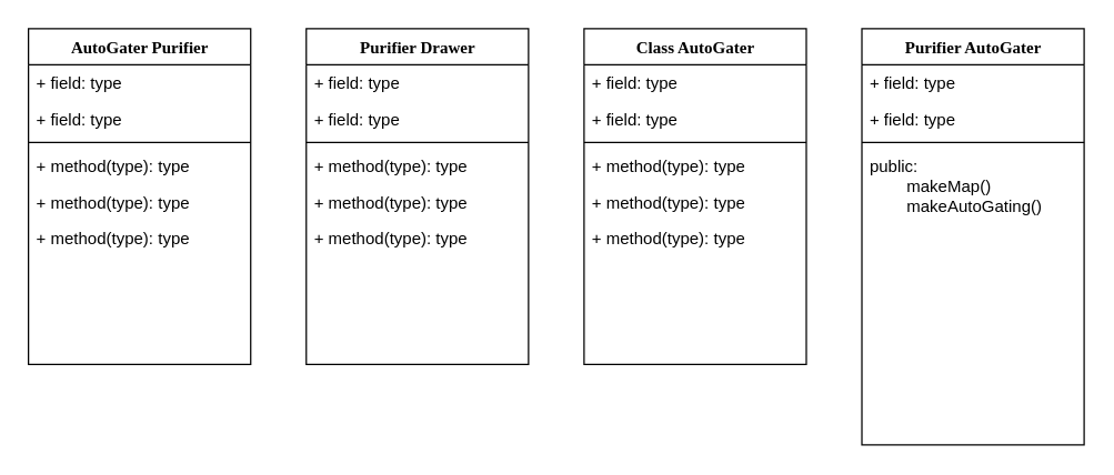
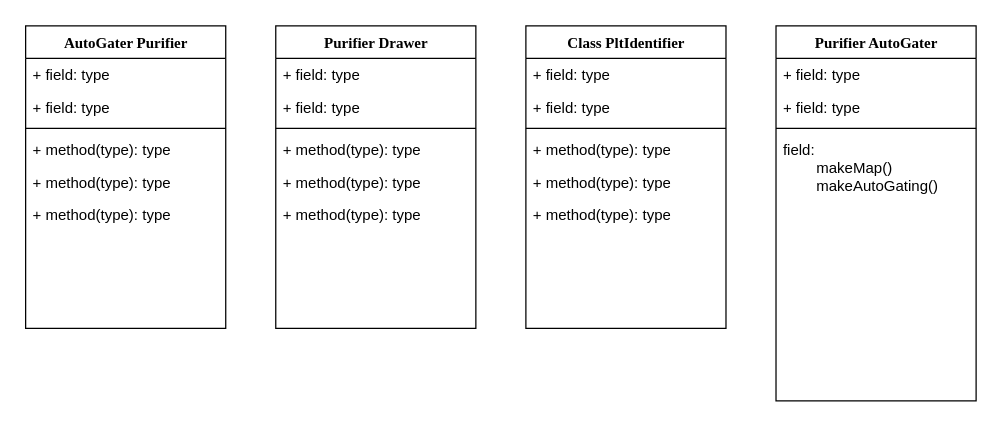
  <mxCell id="0" />
  <mxCell id="1" parent="0" />
  <mxCell id="2" value="AutoGater Purifier" style="swimlane;html=1;fontStyle=1;align=center;verticalAlign=top;childLayout=stackLayout;horizontal=1;startSize=26;horizontalStack=0;resizeParent=1;resizeLast=0;collapsible=1;marginBottom=0;swimlaneFillColor=#ffffff;rounded=0;shadow=0;comic=0;labelBackgroundColor=none;strokeWidth=1;fillColor=none;fontFamily=Verdana;fontSize=12" parent="1" vertex="1"><mxGeometry x="20" y="20" width="160" height="242" as="geometry" /></mxCell>
  <mxCell id="3" value="+ field: type" style="text;html=1;strokeColor=none;fillColor=none;align=left;verticalAlign=top;spacingLeft=4;spacingRight=4;whiteSpace=wrap;overflow=hidden;rotatable=0;points=[[0,0.5],[1,0.5]];portConstraint=eastwest;" parent="2" vertex="1"><mxGeometry y="26" width="160" height="26" as="geometry" /></mxCell>
  <mxCell id="4" value="+ field: type" style="text;html=1;strokeColor=none;fillColor=none;align=left;verticalAlign=top;spacingLeft=4;spacingRight=4;whiteSpace=wrap;overflow=hidden;rotatable=0;points=[[0,0.5],[1,0.5]];portConstraint=eastwest;" parent="2" vertex="1"><mxGeometry y="52" width="160" height="26" as="geometry" /></mxCell>
  <mxCell id="5" value="" style="line;html=1;strokeWidth=1;fillColor=none;align=left;verticalAlign=middle;spacingTop=-1;spacingLeft=3;spacingRight=3;rotatable=0;labelPosition=right;points=[];portConstraint=eastwest;" parent="2" vertex="1"><mxGeometry y="78" width="160" height="8" as="geometry" /></mxCell>
  <mxCell id="6" value="+ method(type): type" style="text;html=1;strokeColor=none;fillColor=none;align=left;verticalAlign=top;spacingLeft=4;spacingRight=4;whiteSpace=wrap;overflow=hidden;rotatable=0;points=[[0,0.5],[1,0.5]];portConstraint=eastwest;" parent="2" vertex="1"><mxGeometry y="86" width="160" height="26" as="geometry" /></mxCell>
  <mxCell id="7" value="+ method(type): type" style="text;html=1;strokeColor=none;fillColor=none;align=left;verticalAlign=top;spacingLeft=4;spacingRight=4;whiteSpace=wrap;overflow=hidden;rotatable=0;points=[[0,0.5],[1,0.5]];portConstraint=eastwest;" parent="2" vertex="1"><mxGeometry y="112" width="160" height="26" as="geometry" /></mxCell>
  <mxCell id="8" value="+ method(type): type" style="text;html=1;strokeColor=none;fillColor=none;align=left;verticalAlign=top;spacingLeft=4;spacingRight=4;whiteSpace=wrap;overflow=hidden;rotatable=0;points=[[0,0.5],[1,0.5]];portConstraint=eastwest;" vertex="1" parent="2"><mxGeometry y="138" width="160" height="26" as="geometry" /></mxCell>
  <mxCell id="9" value="Purifier Drawer" style="swimlane;html=1;fontStyle=1;align=center;verticalAlign=top;childLayout=stackLayout;horizontal=1;startSize=26;horizontalStack=0;resizeParent=1;resizeLast=0;collapsible=1;marginBottom=0;swimlaneFillColor=#ffffff;rounded=0;shadow=0;comic=0;labelBackgroundColor=none;strokeWidth=1;fillColor=none;fontFamily=Verdana;fontSize=12" vertex="1" parent="1"><mxGeometry x="220" y="20" width="160" height="242" as="geometry" /></mxCell>
  <mxCell id="10" value="+ field: type" style="text;html=1;strokeColor=none;fillColor=none;align=left;verticalAlign=top;spacingLeft=4;spacingRight=4;whiteSpace=wrap;overflow=hidden;rotatable=0;points=[[0,0.5],[1,0.5]];portConstraint=eastwest;" vertex="1" parent="9"><mxGeometry y="26" width="160" height="26" as="geometry" /></mxCell>
  <mxCell id="11" value="+ field: type" style="text;html=1;strokeColor=none;fillColor=none;align=left;verticalAlign=top;spacingLeft=4;spacingRight=4;whiteSpace=wrap;overflow=hidden;rotatable=0;points=[[0,0.5],[1,0.5]];portConstraint=eastwest;" vertex="1" parent="9"><mxGeometry y="52" width="160" height="26" as="geometry" /></mxCell>
  <mxCell id="12" value="" style="line;html=1;strokeWidth=1;fillColor=none;align=left;verticalAlign=middle;spacingTop=-1;spacingLeft=3;spacingRight=3;rotatable=0;labelPosition=right;points=[];portConstraint=eastwest;" vertex="1" parent="9"><mxGeometry y="78" width="160" height="8" as="geometry" /></mxCell>
  <mxCell id="13" value="+ method(type): type" style="text;html=1;strokeColor=none;fillColor=none;align=left;verticalAlign=top;spacingLeft=4;spacingRight=4;whiteSpace=wrap;overflow=hidden;rotatable=0;points=[[0,0.5],[1,0.5]];portConstraint=eastwest;" vertex="1" parent="9"><mxGeometry y="86" width="160" height="26" as="geometry" /></mxCell>
  <mxCell id="14" value="+ method(type): type" style="text;html=1;strokeColor=none;fillColor=none;align=left;verticalAlign=top;spacingLeft=4;spacingRight=4;whiteSpace=wrap;overflow=hidden;rotatable=0;points=[[0,0.5],[1,0.5]];portConstraint=eastwest;" vertex="1" parent="9"><mxGeometry y="112" width="160" height="26" as="geometry" /></mxCell>
  <mxCell id="15" value="+ method(type): type" style="text;html=1;strokeColor=none;fillColor=none;align=left;verticalAlign=top;spacingLeft=4;spacingRight=4;whiteSpace=wrap;overflow=hidden;rotatable=0;points=[[0,0.5],[1,0.5]];portConstraint=eastwest;" vertex="1" parent="9"><mxGeometry y="138" width="160" height="26" as="geometry" /></mxCell>
- <mxCell id="16" value="Class AutoGater" style="swimlane;html=1;fontStyle=1;align=center;verticalAlign=top;childLayout=stackLayout;horizontal=1;startSize=26;horizontalStack=0;resizeParent=1;resizeLast=0;collapsible=1;marginBottom=0;swimlaneFillColor=#ffffff;rounded=0;shadow=0;comic=0;labelBackgroundColor=none;strokeWidth=1;fillColor=none;fontFamily=Verdana;fontSize=12" vertex="1" parent="1"><mxGeometry x="420" y="20" width="160" height="242" as="geometry" /></mxCell>
+ <mxCell id="16" value="Class PltIdentifier" style="swimlane;html=1;fontStyle=1;align=center;verticalAlign=top;childLayout=stackLayout;horizontal=1;startSize=26;horizontalStack=0;resizeParent=1;resizeLast=0;collapsible=1;marginBottom=0;swimlaneFillColor=#ffffff;rounded=0;shadow=0;comic=0;labelBackgroundColor=none;strokeWidth=1;fillColor=none;fontFamily=Verdana;fontSize=12" vertex="1" parent="1"><mxGeometry x="420" y="20" width="160" height="242" as="geometry" /></mxCell>
  <mxCell id="17" value="+ field: type" style="text;html=1;strokeColor=none;fillColor=none;align=left;verticalAlign=top;spacingLeft=4;spacingRight=4;whiteSpace=wrap;overflow=hidden;rotatable=0;points=[[0,0.5],[1,0.5]];portConstraint=eastwest;" vertex="1" parent="16"><mxGeometry y="26" width="160" height="26" as="geometry" /></mxCell>
  <mxCell id="18" value="+ field: type" style="text;html=1;strokeColor=none;fillColor=none;align=left;verticalAlign=top;spacingLeft=4;spacingRight=4;whiteSpace=wrap;overflow=hidden;rotatable=0;points=[[0,0.5],[1,0.5]];portConstraint=eastwest;" vertex="1" parent="16"><mxGeometry y="52" width="160" height="26" as="geometry" /></mxCell>
  <mxCell id="19" value="" style="line;html=1;strokeWidth=1;fillColor=none;align=left;verticalAlign=middle;spacingTop=-1;spacingLeft=3;spacingRight=3;rotatable=0;labelPosition=right;points=[];portConstraint=eastwest;" vertex="1" parent="16"><mxGeometry y="78" width="160" height="8" as="geometry" /></mxCell>
  <mxCell id="20" value="+ method(type): type" style="text;html=1;strokeColor=none;fillColor=none;align=left;verticalAlign=top;spacingLeft=4;spacingRight=4;whiteSpace=wrap;overflow=hidden;rotatable=0;points=[[0,0.5],[1,0.5]];portConstraint=eastwest;" vertex="1" parent="16"><mxGeometry y="86" width="160" height="26" as="geometry" /></mxCell>
  <mxCell id="21" value="+ method(type): type" style="text;html=1;strokeColor=none;fillColor=none;align=left;verticalAlign=top;spacingLeft=4;spacingRight=4;whiteSpace=wrap;overflow=hidden;rotatable=0;points=[[0,0.5],[1,0.5]];portConstraint=eastwest;" vertex="1" parent="16"><mxGeometry y="112" width="160" height="26" as="geometry" /></mxCell>
  <mxCell id="22" value="+ method(type): type" style="text;html=1;strokeColor=none;fillColor=none;align=left;verticalAlign=top;spacingLeft=4;spacingRight=4;whiteSpace=wrap;overflow=hidden;rotatable=0;points=[[0,0.5],[1,0.5]];portConstraint=eastwest;" vertex="1" parent="16"><mxGeometry y="138" width="160" height="26" as="geometry" /></mxCell>
  <mxCell id="23" value="Purifier AutoGater" style="swimlane;html=1;fontStyle=1;align=center;verticalAlign=top;childLayout=stackLayout;horizontal=1;startSize=26;horizontalStack=0;resizeParent=1;resizeLast=0;collapsible=1;marginBottom=0;swimlaneFillColor=#ffffff;rounded=0;shadow=0;comic=0;labelBackgroundColor=none;strokeWidth=1;fillColor=none;fontFamily=Verdana;fontSize=12" vertex="1" parent="1"><mxGeometry x="620" y="20" width="160" height="300" as="geometry" /></mxCell>
  <mxCell id="24" value="+ field: type" style="text;html=1;strokeColor=none;fillColor=none;align=left;verticalAlign=top;spacingLeft=4;spacingRight=4;whiteSpace=wrap;overflow=hidden;rotatable=0;points=[[0,0.5],[1,0.5]];portConstraint=eastwest;" vertex="1" parent="23"><mxGeometry y="26" width="160" height="26" as="geometry" /></mxCell>
  <mxCell id="25" value="+ field: type" style="text;html=1;strokeColor=none;fillColor=none;align=left;verticalAlign=top;spacingLeft=4;spacingRight=4;whiteSpace=wrap;overflow=hidden;rotatable=0;points=[[0,0.5],[1,0.5]];portConstraint=eastwest;" vertex="1" parent="23"><mxGeometry y="52" width="160" height="26" as="geometry" /></mxCell>
  <mxCell id="26" value="" style="line;html=1;strokeWidth=1;fillColor=none;align=left;verticalAlign=middle;spacingTop=-1;spacingLeft=3;spacingRight=3;rotatable=0;labelPosition=right;points=[];portConstraint=eastwest;" vertex="1" parent="23"><mxGeometry y="78" width="160" height="8" as="geometry" /></mxCell>
- <mxCell id="27" value="&lt;div&gt;public:&lt;/div&gt;&lt;div&gt;&lt;span style=&quot;white-space: pre;&quot;&gt;&#09;&lt;/span&gt;makeMap()&lt;/div&gt;&lt;div&gt;&lt;span style=&quot;white-space: pre;&quot;&gt;&#09;&lt;/span&gt;makeAutoGating()&lt;/div&gt;&lt;div&gt;&lt;span style=&quot;white-space: pre;&quot;&gt;&#09;&lt;/span&gt;&lt;br&gt;&lt;/div&gt;&lt;div&gt;&lt;span style=&quot;white-space: pre;&quot;&gt;&#09;&lt;/span&gt;&lt;br&gt;&lt;/div&gt;&lt;div&gt;&lt;br&gt;&lt;/div&gt;" style="text;html=1;strokeColor=none;fillColor=none;align=left;verticalAlign=top;spacingLeft=4;spacingRight=4;whiteSpace=wrap;overflow=hidden;rotatable=0;points=[[0,0.5],[1,0.5]];portConstraint=eastwest;" vertex="1" parent="23"><mxGeometry y="86" width="160" height="214" as="geometry" /></mxCell>
+ <mxCell id="27" value="&lt;div&gt;field:&lt;/div&gt;&lt;div&gt;&lt;span style=&quot;white-space: pre;&quot;&gt;&#09;&lt;/span&gt;makeMap()&lt;/div&gt;&lt;div&gt;&lt;span style=&quot;white-space: pre;&quot;&gt;&#09;&lt;/span&gt;makeAutoGating()&lt;/div&gt;&lt;div&gt;&lt;span style=&quot;white-space: pre;&quot;&gt;&#09;&lt;/span&gt;&lt;br&gt;&lt;/div&gt;&lt;div&gt;&lt;span style=&quot;white-space: pre;&quot;&gt;&#09;&lt;/span&gt;&lt;br&gt;&lt;/div&gt;&lt;div&gt;&lt;br&gt;&lt;/div&gt;" style="text;html=1;strokeColor=none;fillColor=none;align=left;verticalAlign=top;spacingLeft=4;spacingRight=4;whiteSpace=wrap;overflow=hidden;rotatable=0;points=[[0,0.5],[1,0.5]];portConstraint=eastwest;" vertex="1" parent="23"><mxGeometry y="86" width="160" height="214" as="geometry" /></mxCell>
